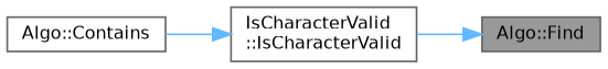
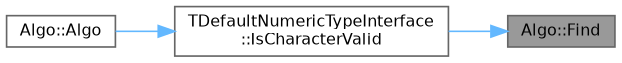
  digraph {
    rankdir=RL
    node [color=grey40 fillcolor=white fontname=Helvetica fontsize=10 shape=box style=filled]
    edge [color=steelblue1 dir=back fontname=Helvetica fontsize=10 labelfontname=Helvetica labelfontsize=10 style=solid]
    n1 [color=gray40 fillcolor=grey60 fontcolor=black height=0.2 label="Algo::Find" width=0.4]
-   n2 [height=0.2 label="IsCharacterValid\l::IsCharacterValid" width=0.4]
-   n3 [height=0.2 label="Algo::Contains" width=0.4]
+   n2 [height=0.2 label="TDefaultNumericTypeInterface\l::IsCharacterValid" width=0.4]
+   n3 [height=0.2 label="Algo::Algo" width=0.4]
    n1 -> n2
    n2 -> n3
  }
